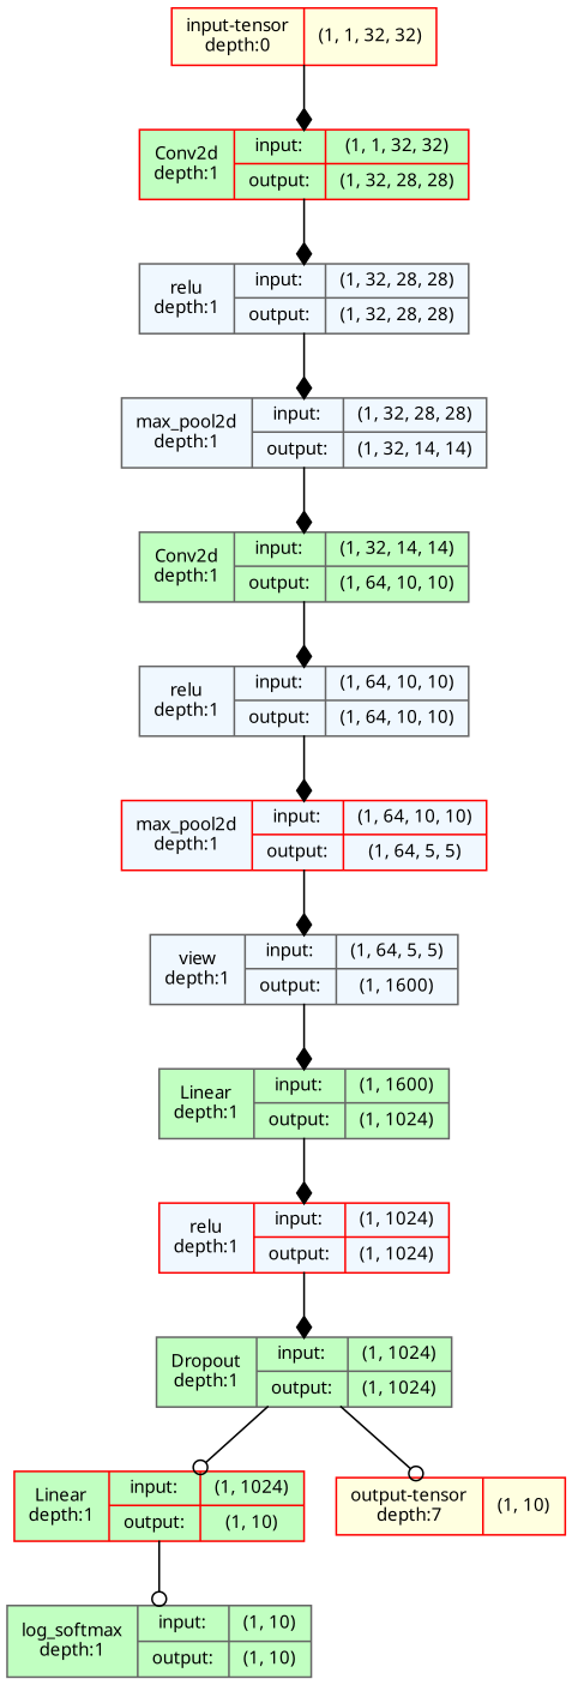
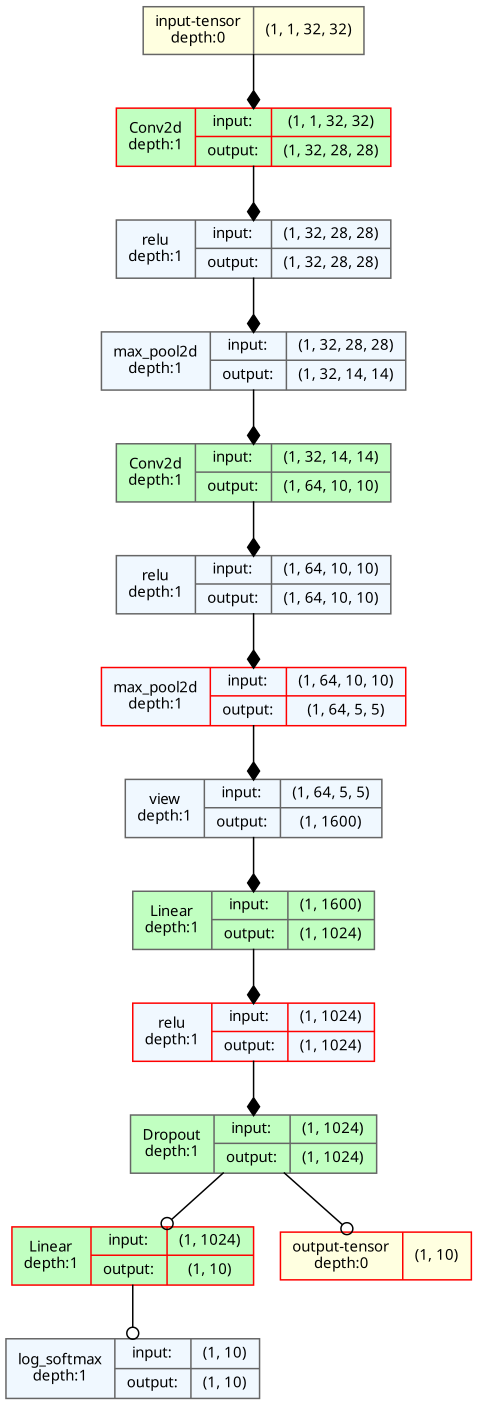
  strict digraph {
    ordering=in
    node [align=left color=gray40 fillcolor=aliceblue fontname="Linux libertine" fontsize=10 ranksep=0.1 shape=record style=filled]
    edge [arrowhead=diamond fontsize=10]
-   n1 [color=red fillcolor=lightyellow height=0.2 label="input-tensor&#92;ndepth:0|(1, 1, 32, 32)"]
+   n1 [fillcolor=lightyellow height=0.2 label="input-tensor&#92;ndepth:0|(1, 1, 32, 32)"]
    n2 [color=red fillcolor=darkseagreen1 height=0.2 label="Conv2d&#92;ndepth:1|{input:|output:}|{(1, 1, 32, 32)|(1, 32, 28, 28)}"]
    n3 [height=0.2 label="relu&#92;ndepth:1|{input:|output:}|{(1, 32, 28, 28)|(1, 32, 28, 28)}"]
    n4 [height=0.2 label="max_pool2d&#92;ndepth:1|{input:|output:}|{(1, 32, 28, 28)|(1, 32, 14, 14)}"]
    n5 [fillcolor=darkseagreen1 height=0.2 label="Conv2d&#92;ndepth:1|{input:|output:}|{(1, 32, 14, 14)|(1, 64, 10, 10)}"]
    n6 [height=0.2 label="relu&#92;ndepth:1|{input:|output:}|{(1, 64, 10, 10)|(1, 64, 10, 10)}"]
    n7 [color=red height=0.2 label="max_pool2d&#92;ndepth:1|{input:|output:}|{(1, 64, 10, 10)|(1, 64, 5, 5)}"]
    n8 [height=0.2 label="view&#92;ndepth:1|{input:|output:}|{(1, 64, 5, 5)|(1, 1600)}"]
    n9 [fillcolor=darkseagreen1 height=0.2 label="Linear&#92;ndepth:1|{input:|output:}|{(1, 1600)|(1, 1024)}"]
    n10 [color=red height=0.2 label="relu&#92;ndepth:1|{input:|output:}|{(1, 1024)|(1, 1024)}"]
    n11 [fillcolor=darkseagreen1 height=0.2 label="Dropout&#92;ndepth:1|{input:|output:}|{(1, 1024)|(1, 1024)}"]
    n12 [color=red fillcolor=darkseagreen1 height=0.2 label="Linear&#92;ndepth:1|{input:|output:}|{(1, 1024)|(1, 10)}"]
-   n13 [color=red fillcolor=lightyellow height=0.2 label="output-tensor&#92;ndepth:7|(1, 10)"]
-   n14 [fillcolor=darkseagreen1 height=0.2 label="log_softmax&#92;ndepth:1|{input:|output:}|{(1, 10)|(1, 10)}"]
+   n13 [color=red fillcolor=lightyellow height=0.2 label="output-tensor&#92;ndepth:0|(1, 10)"]
+   n14 [height=0.2 label="log_softmax&#92;ndepth:1|{input:|output:}|{(1, 10)|(1, 10)}"]
    n1 -> n2
    n2 -> n3
    n3 -> n4
    n4 -> n5
    n5 -> n6
    n6 -> n7
    n7 -> n8
    n8 -> n9
    n9 -> n10
    n10 -> n11
    n11 -> n12 [arrowhead=odot]
    n11 -> n13 [arrowhead=odot]
    n12 -> n14 [arrowhead=odot]
  }
